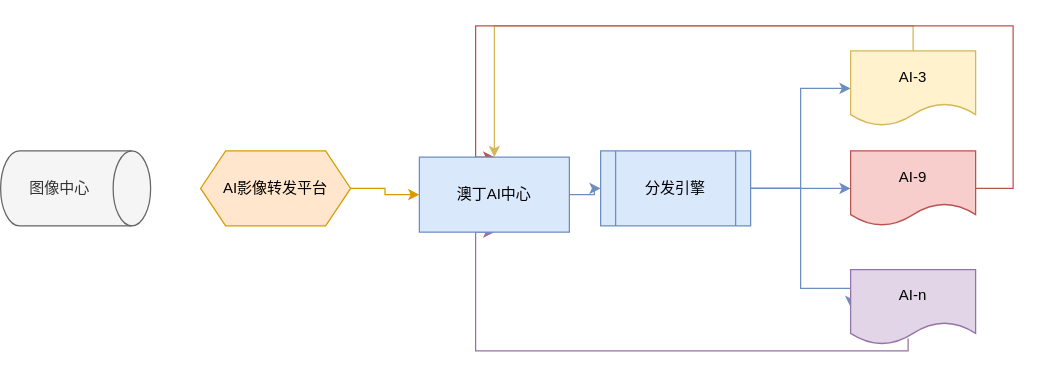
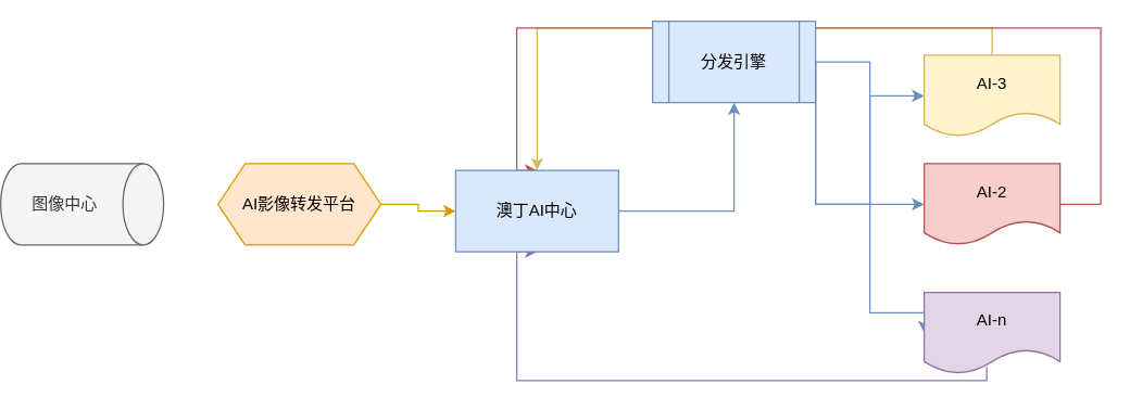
  <mxCell id="0" />
  <mxCell id="1" parent="0" />
  <mxCell id="2" value="图像中心" style="shape=cylinder3;whiteSpace=wrap;html=1;boundedLbl=1;backgroundOutline=1;size=15;rotation=90;fillColor=#f5f5f5;fontColor=#333333;strokeColor=#666666;horizontal=0;" vertex="1" parent="1"><mxGeometry x="20" y="90" width="60" height="120" as="geometry" /></mxCell>
  <mxCell id="3" style="edgeStyle=orthogonalEdgeStyle;rounded=0;orthogonalLoop=1;jettySize=auto;html=1;exitX=1;exitY=0.5;exitDx=0;exitDy=0;entryX=0;entryY=0.5;entryDx=0;entryDy=0;fillColor=#dae8fc;strokeColor=#6c8ebf;" edge="1" parent="1" source="16" target="7"><mxGeometry relative="1" as="geometry"><mxPoint x="570" y="150" as="sourcePoint" /><Array as="points"><mxPoint x="630" y="150" /><mxPoint x="630" y="70" /></Array></mxGeometry></mxCell>
  <mxCell id="4" style="edgeStyle=orthogonalEdgeStyle;rounded=0;orthogonalLoop=1;jettySize=auto;html=1;entryX=0;entryY=0.5;entryDx=0;entryDy=0;fillColor=#dae8fc;strokeColor=#6c8ebf;exitX=1;exitY=0.5;exitDx=0;exitDy=0;" edge="1" parent="1" source="16" target="11"><mxGeometry relative="1" as="geometry"><mxPoint x="570" y="150" as="sourcePoint" /><Array as="points"><mxPoint x="630" y="150" /><mxPoint x="630" y="230" /></Array></mxGeometry></mxCell>
  <mxCell id="5" style="edgeStyle=orthogonalEdgeStyle;rounded=0;orthogonalLoop=1;jettySize=auto;html=1;entryX=0;entryY=0.5;entryDx=0;entryDy=0;exitX=1;exitY=0.5;exitDx=0;exitDy=0;fillColor=#dae8fc;strokeColor=#6c8ebf;" edge="1" parent="1" source="16" target="9"><mxGeometry relative="1" as="geometry"><mxPoint x="570" y="150" as="sourcePoint" /></mxGeometry></mxCell>
  <mxCell id="6" style="edgeStyle=orthogonalEdgeStyle;rounded=0;orthogonalLoop=1;jettySize=auto;html=1;entryX=0.5;entryY=0;entryDx=0;entryDy=0;exitX=0.5;exitY=0;exitDx=0;exitDy=0;fillColor=#fff2cc;strokeColor=#d6b656;" edge="1" parent="1" source="7" target="15"><mxGeometry relative="1" as="geometry" /></mxCell>
  <mxCell id="7" value="AI-3" style="shape=document;whiteSpace=wrap;html=1;boundedLbl=1;fillColor=#fff2cc;strokeColor=#d6b656;" vertex="1" parent="1"><mxGeometry x="670" y="40" width="100" height="60" as="geometry" /></mxCell>
  <mxCell id="8" style="edgeStyle=orthogonalEdgeStyle;rounded=0;orthogonalLoop=1;jettySize=auto;html=1;entryX=0.5;entryY=0;entryDx=0;entryDy=0;exitX=1;exitY=0.5;exitDx=0;exitDy=0;fillColor=#f8cecc;strokeColor=#b85450;" edge="1" parent="1" source="9" target="15"><mxGeometry relative="1" as="geometry"><Array as="points"><mxPoint x="800" y="150" /><mxPoint x="800" y="20" /><mxPoint x="370" y="20" /></Array></mxGeometry></mxCell>
- <mxCell id="9" value="AI-9" style="shape=document;whiteSpace=wrap;html=1;boundedLbl=1;fillColor=#f8cecc;strokeColor=#b85450;" vertex="1" parent="1"><mxGeometry x="670" y="120" width="100" height="60" as="geometry" /></mxCell>
+ <mxCell id="9" value="AI-2" style="shape=document;whiteSpace=wrap;html=1;boundedLbl=1;fillColor=#f8cecc;strokeColor=#b85450;" vertex="1" parent="1"><mxGeometry x="670" y="120" width="100" height="60" as="geometry" /></mxCell>
  <mxCell id="10" style="edgeStyle=orthogonalEdgeStyle;rounded=0;orthogonalLoop=1;jettySize=auto;html=1;entryX=0.5;entryY=1;entryDx=0;entryDy=0;exitX=0.46;exitY=0.917;exitDx=0;exitDy=0;exitPerimeter=0;fillColor=#e1d5e7;strokeColor=#9673a6;" edge="1" parent="1" source="11" target="15"><mxGeometry relative="1" as="geometry"><Array as="points"><mxPoint x="716" y="280" /><mxPoint x="370" y="280" /></Array></mxGeometry></mxCell>
  <mxCell id="11" value="AI-n" style="shape=document;whiteSpace=wrap;html=1;boundedLbl=1;fillColor=#e1d5e7;strokeColor=#9673a6;" vertex="1" parent="1"><mxGeometry x="670" y="215" width="100" height="60" as="geometry" /></mxCell>
  <mxCell id="12" style="edgeStyle=orthogonalEdgeStyle;rounded=0;orthogonalLoop=1;jettySize=auto;html=1;entryX=0;entryY=0.5;entryDx=0;entryDy=0;fillColor=#ffe6cc;strokeColor=#d79b00;" edge="1" parent="1" source="13" target="15"><mxGeometry relative="1" as="geometry" /></mxCell>
  <mxCell id="13" value="AI影像转发平台" style="shape=hexagon;perimeter=hexagonPerimeter2;whiteSpace=wrap;html=1;fixedSize=1;fillColor=#ffe6cc;strokeColor=#d79b00;" vertex="1" parent="1"><mxGeometry x="150" y="120" width="120" height="60" as="geometry" /></mxCell>
  <mxCell id="14" style="edgeStyle=orthogonalEdgeStyle;rounded=0;orthogonalLoop=1;jettySize=auto;html=1;fillColor=#dae8fc;strokeColor=#6c8ebf;" edge="1" parent="1" source="15" target="16"><mxGeometry relative="1" as="geometry" /></mxCell>
  <mxCell id="15" value="澳丁AI中心" style="rounded=0;whiteSpace=wrap;html=1;fillColor=#dae8fc;strokeColor=#6c8ebf;" vertex="1" parent="1"><mxGeometry x="325" y="125" width="120" height="60" as="geometry" /></mxCell>
- <mxCell id="16" value="分发引擎" style="shape=process;whiteSpace=wrap;html=1;backgroundOutline=1;fillColor=#dae8fc;strokeColor=#6c8ebf;" vertex="1" parent="1"><mxGeometry x="470" y="120" width="120" height="60" as="geometry" /></mxCell>
+ <mxCell id="16" value="分发引擎" style="shape=process;whiteSpace=wrap;html=1;backgroundOutline=1;fillColor=#dae8fc;strokeColor=#6c8ebf;" vertex="1" parent="1"><mxGeometry x="470" y="15" width="120" height="60" as="geometry" /></mxCell>
